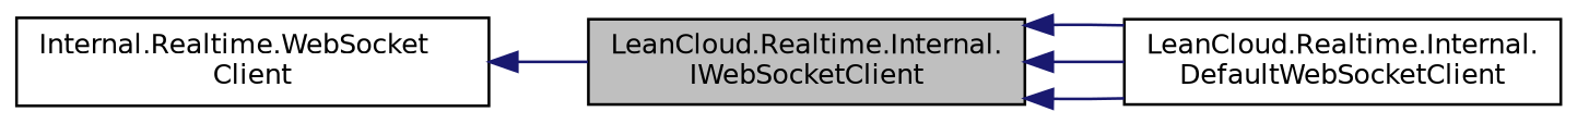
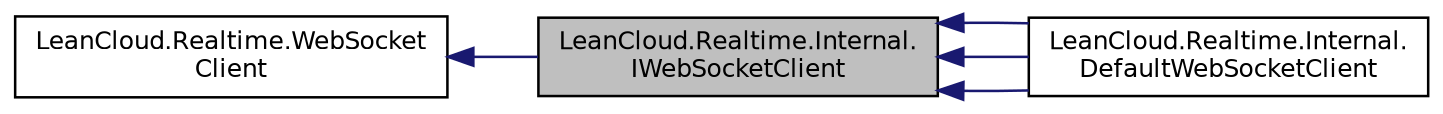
  digraph {
    rankdir=LR
    node [color=black fillcolor=white fontname=Helvetica fontsize=10 shape=record style=filled]
    edge [color=midnightblue dir=back fontname=Helvetica fontsize=10 labelfontname=Helvetica labelfontsize=10 style=solid]
    n1 [fillcolor=grey75 fontcolor=black height=0.2 label="LeanCloud.Realtime.Internal.\lIWebSocketClient" width=0.4]
    n2 [height=0.2 label="LeanCloud.Realtime.Internal.\lDefaultWebSocketClient" width=0.4]
-   n3 [height=0.2 label="Internal.Realtime.WebSocket\lClient" width=0.4]
+   n3 [height=0.2 label="LeanCloud.Realtime.WebSocket\lClient" width=0.4]
    n1 -> n2
    n1 -> n2
    n1 -> n2
    n3 -> n1
  }
